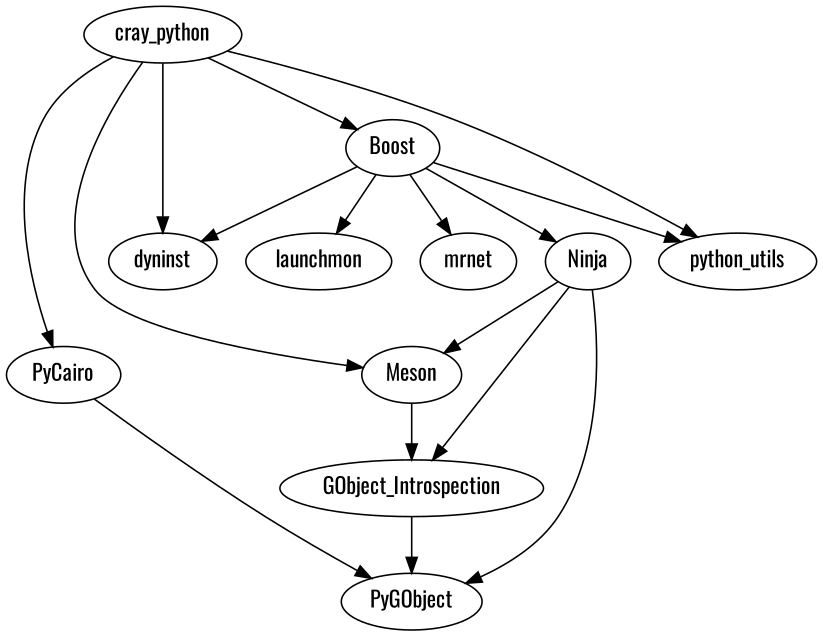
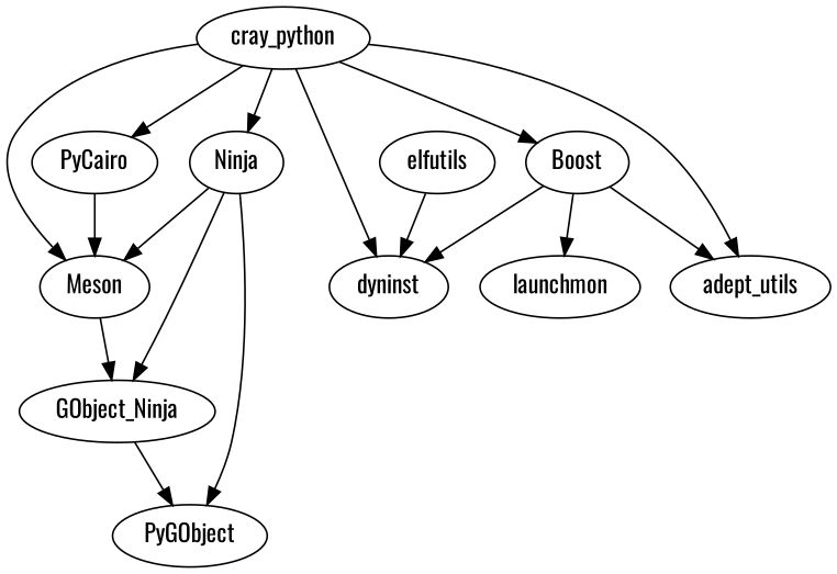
  digraph {
    fontname=Oswald
    node [fontname=Oswald]
    edge [fontname=Oswald]
    cray_python
    Ninja
    Meson
    PyCairo
    Boost
    dyninst
-   adept_utils [label=python_utils]
+   adept_utils
    PyGObject
-   GObject_Introspection
+   GObject_Introspection [label=GObject_Ninja]
    launchmon
-   mrnet
-   Boost -> Ninja
+   elfutils
+   cray_python -> Ninja
    cray_python -> Meson
    cray_python -> PyCairo
    cray_python -> Boost
    cray_python -> dyninst
    cray_python -> adept_utils
    Ninja -> Meson
    Ninja -> PyGObject
    Ninja -> GObject_Introspection
    Meson -> GObject_Introspection
-   PyCairo -> PyGObject
+   PyCairo -> Meson
    Boost -> dyninst
    Boost -> adept_utils
    Boost -> launchmon
-   Boost -> mrnet
    GObject_Introspection -> PyGObject
+   elfutils -> dyninst
  }
